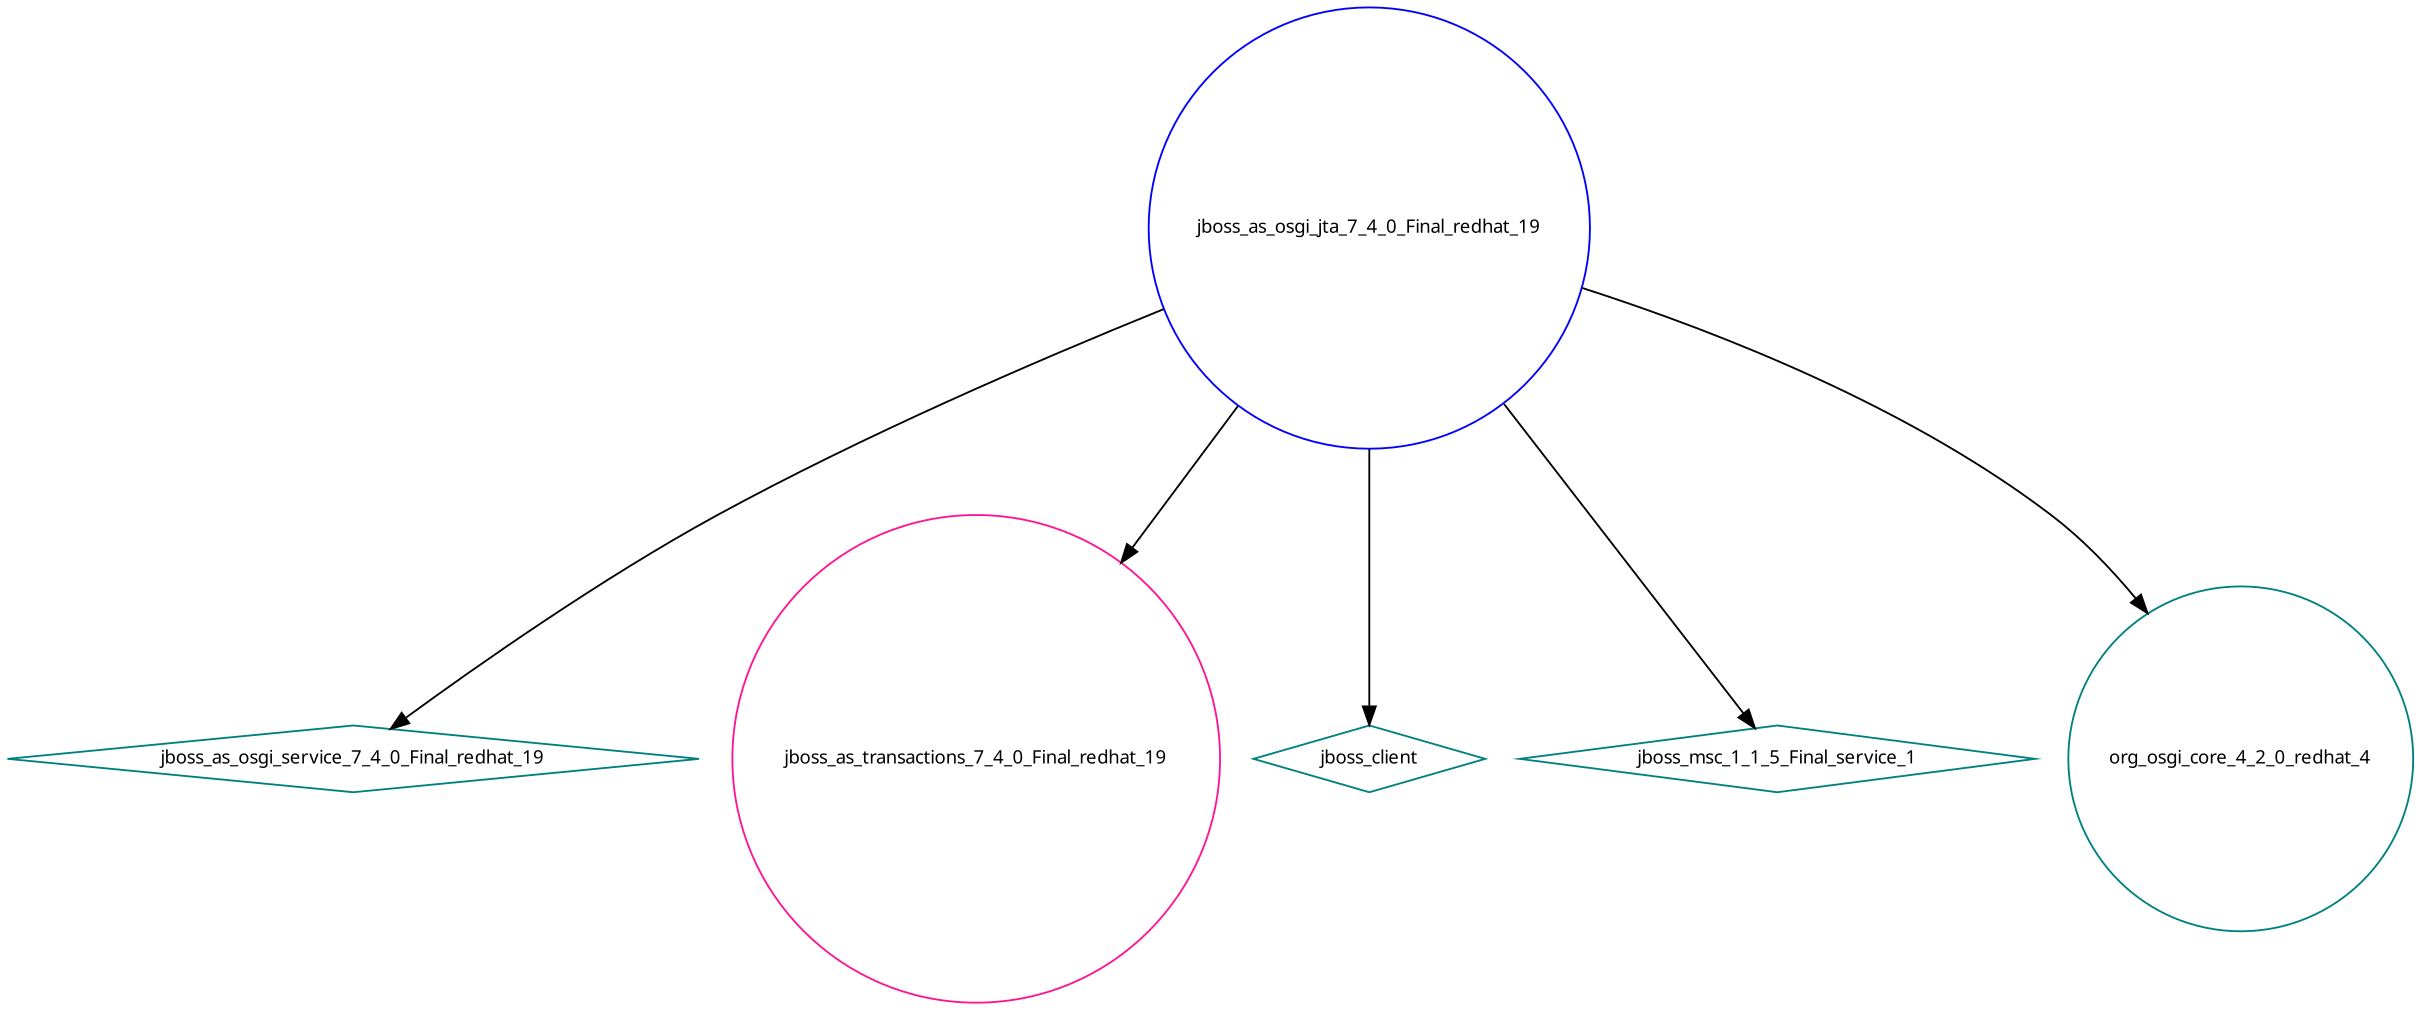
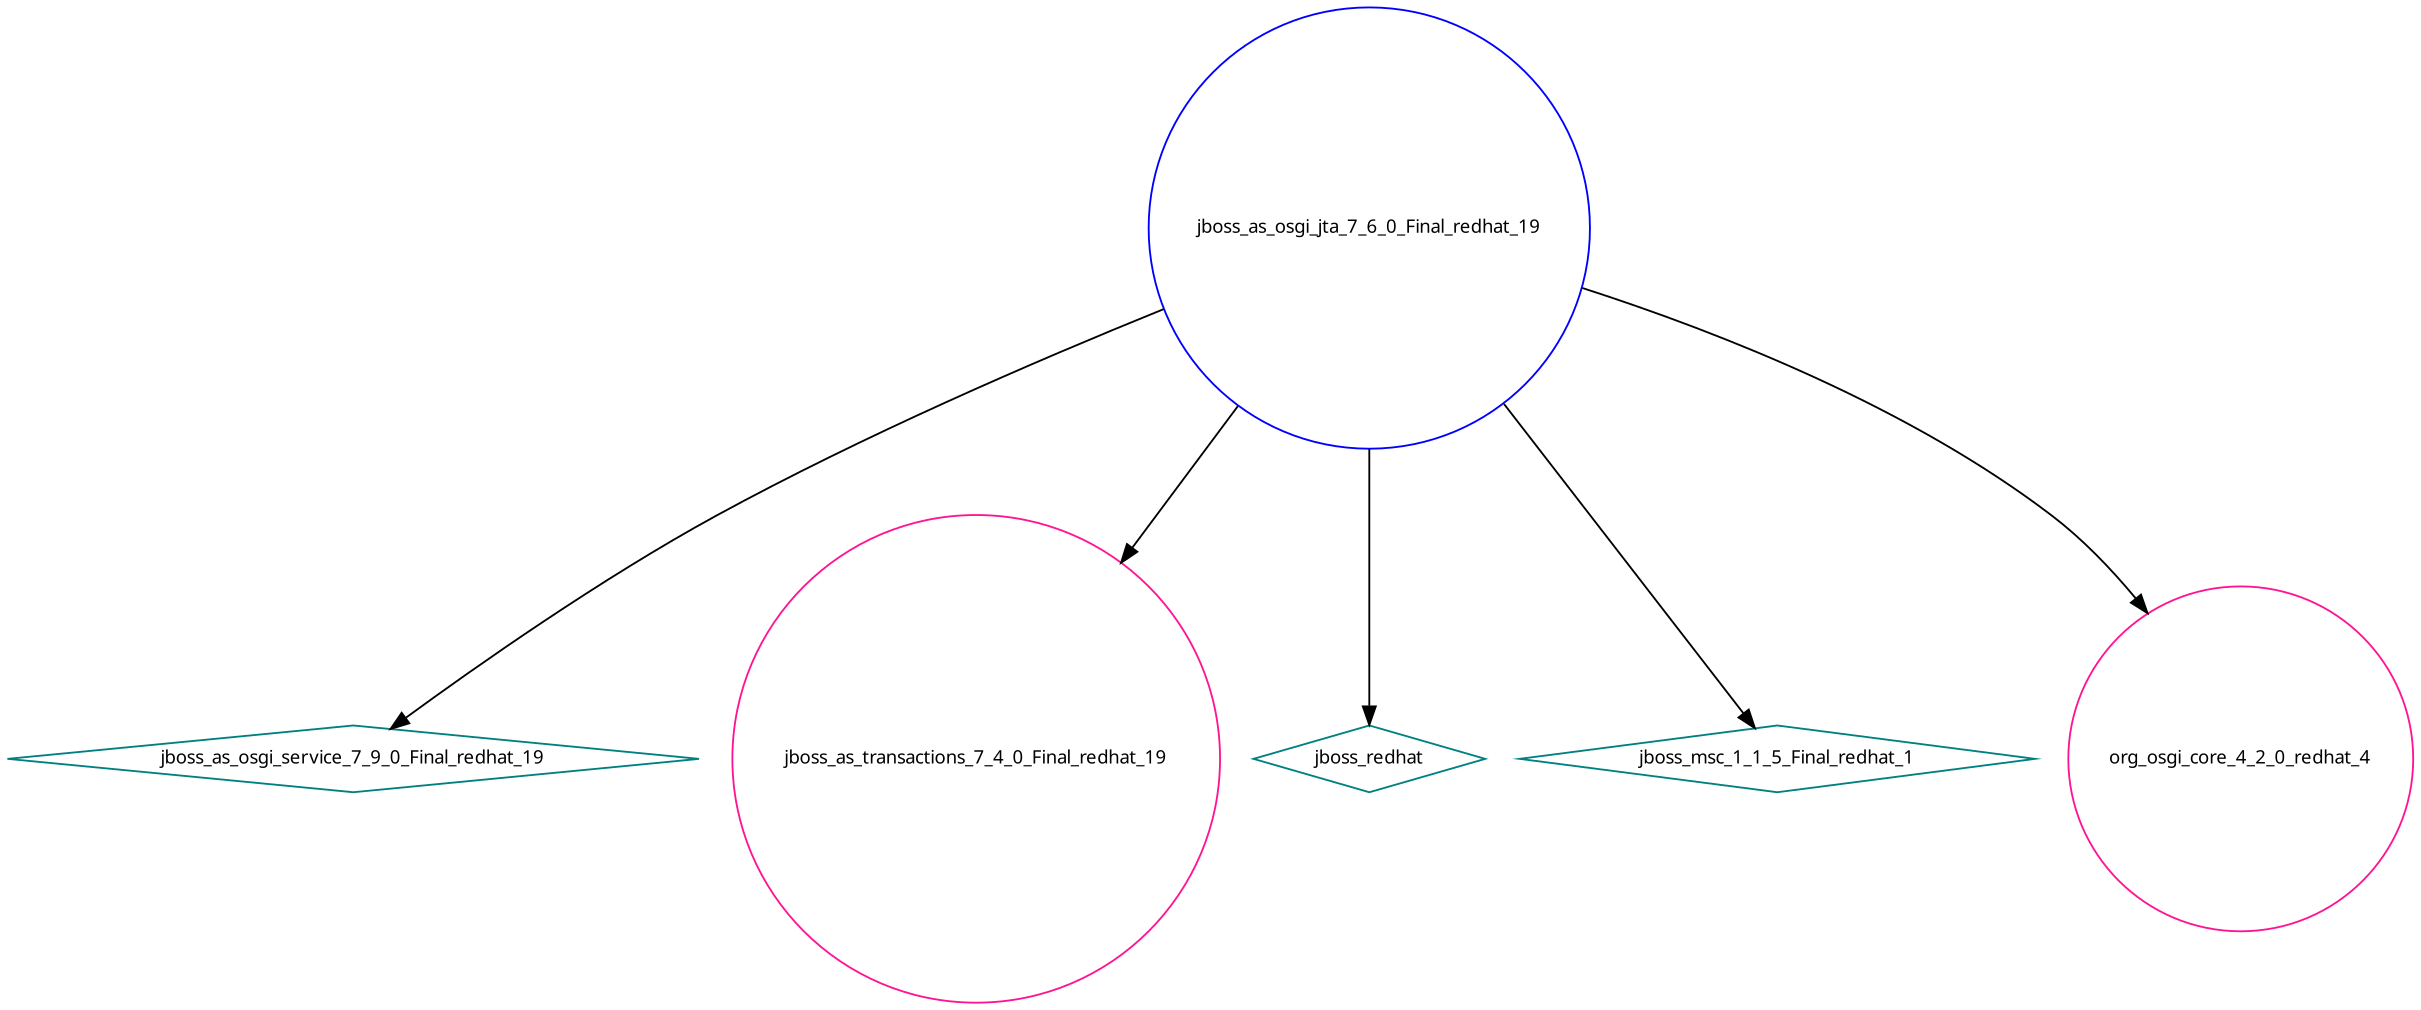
  digraph {
    fontname="Noto Sans"
    node [color=teal fontname="Noto Sans" fontsize=10.0 shape=circle]
    edge [fontname="Noto Sans"]
-   jboss_as_osgi_jta_7_4_0_Final_redhat_19 [color=blue]
-   jboss_as_osgi_service_7_4_0_Final_redhat_19 [shape=diamond]
+   jboss_as_osgi_jta_7_4_0_Final_redhat_19 [color=blue label=jboss_as_osgi_jta_7_6_0_Final_redhat_19]
+   jboss_as_osgi_service_7_4_0_Final_redhat_19 [shape=diamond label=jboss_as_osgi_service_7_9_0_Final_redhat_19]
    jboss_as_transactions_7_4_0_Final_redhat_19 [color=deeppink]
-   jboss_client [shape=diamond]
-   jboss_msc_1_1_5_Final_redhat_1 [shape=diamond label=jboss_msc_1_1_5_Final_service_1]
-   org_osgi_core_4_2_0_redhat_4
+   jboss_client [shape=diamond label=jboss_redhat]
+   jboss_msc_1_1_5_Final_redhat_1 [shape=diamond]
+   org_osgi_core_4_2_0_redhat_4 [color=deeppink]
    jboss_as_osgi_jta_7_4_0_Final_redhat_19 -> jboss_as_osgi_service_7_4_0_Final_redhat_19
    jboss_as_osgi_jta_7_4_0_Final_redhat_19 -> jboss_as_transactions_7_4_0_Final_redhat_19
    jboss_as_osgi_jta_7_4_0_Final_redhat_19 -> jboss_client
    jboss_as_osgi_jta_7_4_0_Final_redhat_19 -> jboss_msc_1_1_5_Final_redhat_1
    jboss_as_osgi_jta_7_4_0_Final_redhat_19 -> org_osgi_core_4_2_0_redhat_4
  }
